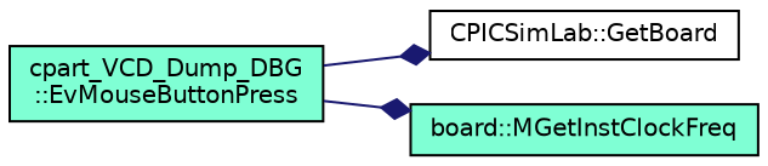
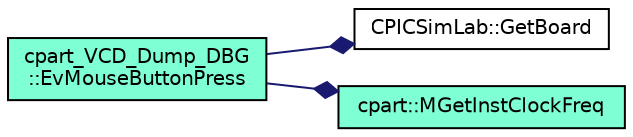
  digraph {
    rankdir=LR
    node [color=black fillcolor=aquamarine fontname=Helvetica fontsize=10 shape=record style=filled]
    edge [arrowhead=diamond color=midnightblue fontname=Helvetica fontsize=10 labelfontname=Helvetica labelfontsize=10 style=solid]
    n1 [fontcolor=black height=0.2 label="cpart_VCD_Dump_DBG\l::EvMouseButtonPress" width=0.4]
    n2 [fillcolor=white height=0.2 label="CPICSimLab::GetBoard" width=0.4]
-   n3 [height=0.2 label="board::MGetInstClockFreq" width=0.4]
+   n3 [height=0.2 label="cpart::MGetInstClockFreq" width=0.4]
    n1 -> n2
    n1 -> n3
  }
